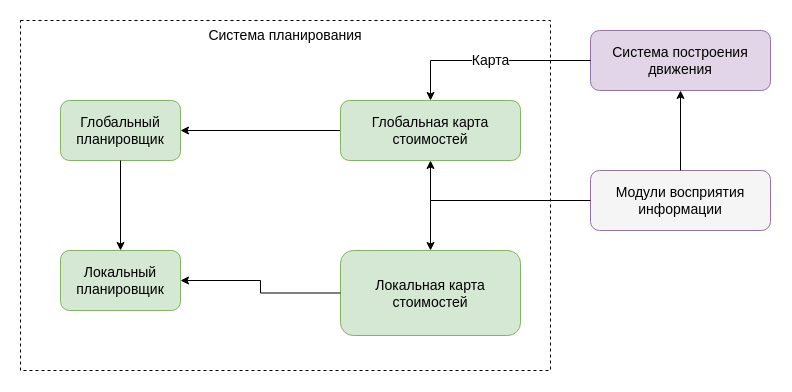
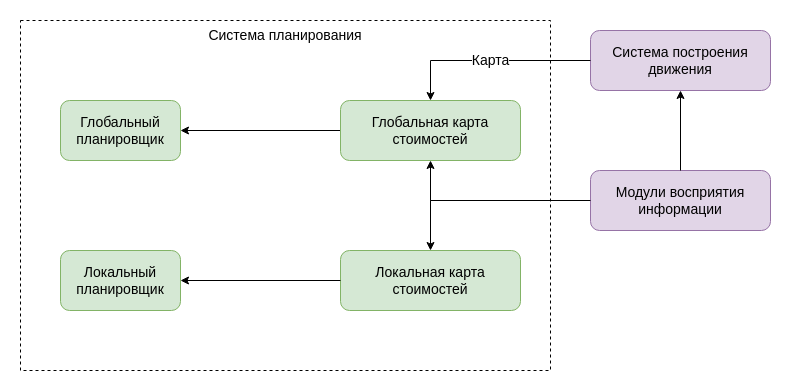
  <mxCell id="0" />
  <mxCell id="1" parent="0" />
  <mxCell id="2" value="Система планирования" style="rounded=0;whiteSpace=wrap;html=1;fontSize=14;verticalAlign=top;dashed=1;" vertex="1" parent="1"><mxGeometry x="20" y="20" width="530" height="350" as="geometry" /></mxCell>
  <mxCell id="3" value="Глобальный планировщик" style="rounded=1;whiteSpace=wrap;html=1;fontSize=14;verticalAlign=middle;fillColor=#d5e8d4;strokeColor=#82b366;" vertex="1" parent="1"><mxGeometry x="60" y="100" width="120" height="60" as="geometry" /></mxCell>
- <mxCell id="4" value="Локальная карта стоимостей" style="rounded=1;whiteSpace=wrap;html=1;fontSize=14;verticalAlign=middle;fillColor=#d5e8d4;strokeColor=#82b366;" vertex="1" parent="1"><mxGeometry x="340" y="250" width="180" height="85" as="geometry" /></mxCell>
+ <mxCell id="4" value="Локальная карта стоимостей" style="rounded=1;whiteSpace=wrap;html=1;fontSize=14;verticalAlign=middle;fillColor=#d5e8d4;strokeColor=#82b366;" vertex="1" parent="1"><mxGeometry x="340" y="250" width="180" height="60" as="geometry" /></mxCell>
  <mxCell id="5" value="Локальный &lt;br style=&quot;font-size: 14px;&quot;&gt;планировщик" style="rounded=1;whiteSpace=wrap;html=1;fontSize=14;verticalAlign=middle;fillColor=#d5e8d4;strokeColor=#82b366;" vertex="1" parent="1"><mxGeometry x="60" y="250" width="120" height="60" as="geometry" /></mxCell>
  <mxCell id="6" style="edgeStyle=orthogonalEdgeStyle;rounded=0;orthogonalLoop=1;jettySize=auto;html=1;exitX=0;exitY=0.5;exitDx=0;exitDy=0;startArrow=none;startFill=0;endArrow=classic;endFill=1;strokeWidth=1;fontSize=14;" edge="1" parent="1" source="7" target="3"><mxGeometry relative="1" as="geometry" /></mxCell>
  <mxCell id="7" value="Глобальная карта стоимостей" style="rounded=1;whiteSpace=wrap;html=1;fontSize=14;verticalAlign=middle;fillColor=#d5e8d4;strokeColor=#82b366;" vertex="1" parent="1"><mxGeometry x="340" y="100" width="180" height="60" as="geometry" /></mxCell>
  <mxCell id="8" style="edgeStyle=orthogonalEdgeStyle;rounded=0;orthogonalLoop=1;jettySize=auto;html=1;startArrow=none;startFill=0;endArrow=classic;endFill=1;strokeWidth=1;fontSize=14;" edge="1" parent="1" source="4" target="5"><mxGeometry relative="1" as="geometry"><mxPoint x="350" y="140" as="sourcePoint" /><mxPoint x="190" y="140" as="targetPoint" /></mxGeometry></mxCell>
- <mxCell id="9" style="edgeStyle=orthogonalEdgeStyle;rounded=0;orthogonalLoop=1;jettySize=auto;html=1;startArrow=none;startFill=0;endArrow=classic;endFill=1;strokeWidth=1;fontSize=14;" edge="1" parent="1" source="3" target="5"><mxGeometry relative="1" as="geometry"><mxPoint x="350" y="290" as="sourcePoint" /><mxPoint x="190" y="290" as="targetPoint" /></mxGeometry></mxCell>
  <mxCell id="10" style="edgeStyle=orthogonalEdgeStyle;rounded=0;orthogonalLoop=1;jettySize=auto;html=1;startArrow=none;startFill=0;endArrow=classic;endFill=1;strokeWidth=1;fontSize=14;" edge="1" parent="1" source="11" target="7"><mxGeometry relative="1" as="geometry"><mxPoint x="720" y="150" as="sourcePoint" /><mxPoint x="720" y="240" as="targetPoint" /></mxGeometry></mxCell>
- <mxCell id="11" value="Модули восприятия информации" style="rounded=1;whiteSpace=wrap;html=1;fontSize=14;verticalAlign=middle;fillColor=#f5f5f5;strokeColor=#9673a6;" vertex="1" parent="1"><mxGeometry x="590" y="170" width="180" height="60" as="geometry" /></mxCell>
+ <mxCell id="11" value="Модули восприятия информации" style="rounded=1;whiteSpace=wrap;html=1;fontSize=14;verticalAlign=middle;fillColor=#e1d5e7;strokeColor=#9673a6;" vertex="1" parent="1"><mxGeometry x="590" y="170" width="180" height="60" as="geometry" /></mxCell>
  <mxCell id="12" style="edgeStyle=orthogonalEdgeStyle;rounded=0;orthogonalLoop=1;jettySize=auto;html=1;startArrow=none;startFill=0;endArrow=classic;endFill=1;strokeWidth=1;fontSize=14;" edge="1" parent="1" source="11" target="4"><mxGeometry relative="1" as="geometry"><mxPoint x="650" y="140" as="sourcePoint" /><mxPoint x="530" y="140" as="targetPoint" /></mxGeometry></mxCell>
  <mxCell id="13" value="Система построения движения" style="rounded=1;whiteSpace=wrap;html=1;fontSize=14;verticalAlign=middle;fillColor=#e1d5e7;strokeColor=#9673a6;" vertex="1" parent="1"><mxGeometry x="590" y="30" width="180" height="60" as="geometry" /></mxCell>
  <mxCell id="14" style="edgeStyle=orthogonalEdgeStyle;rounded=0;orthogonalLoop=1;jettySize=auto;html=1;startArrow=none;startFill=0;endArrow=classic;endFill=1;strokeWidth=1;fontSize=14;" edge="1" parent="1" source="11" target="13"><mxGeometry relative="1" as="geometry"><mxPoint x="350" y="140" as="sourcePoint" /><mxPoint x="190" y="140" as="targetPoint" /></mxGeometry></mxCell>
  <mxCell id="15" value="Карта" style="edgeStyle=orthogonalEdgeStyle;rounded=0;orthogonalLoop=1;jettySize=auto;html=1;startArrow=none;startFill=0;endArrow=classic;endFill=1;strokeWidth=1;fontSize=14;" edge="1" parent="1" source="13" target="7"><mxGeometry relative="1" as="geometry"><mxPoint x="690" y="180" as="sourcePoint" /><mxPoint x="690" y="100" as="targetPoint" /></mxGeometry></mxCell>
